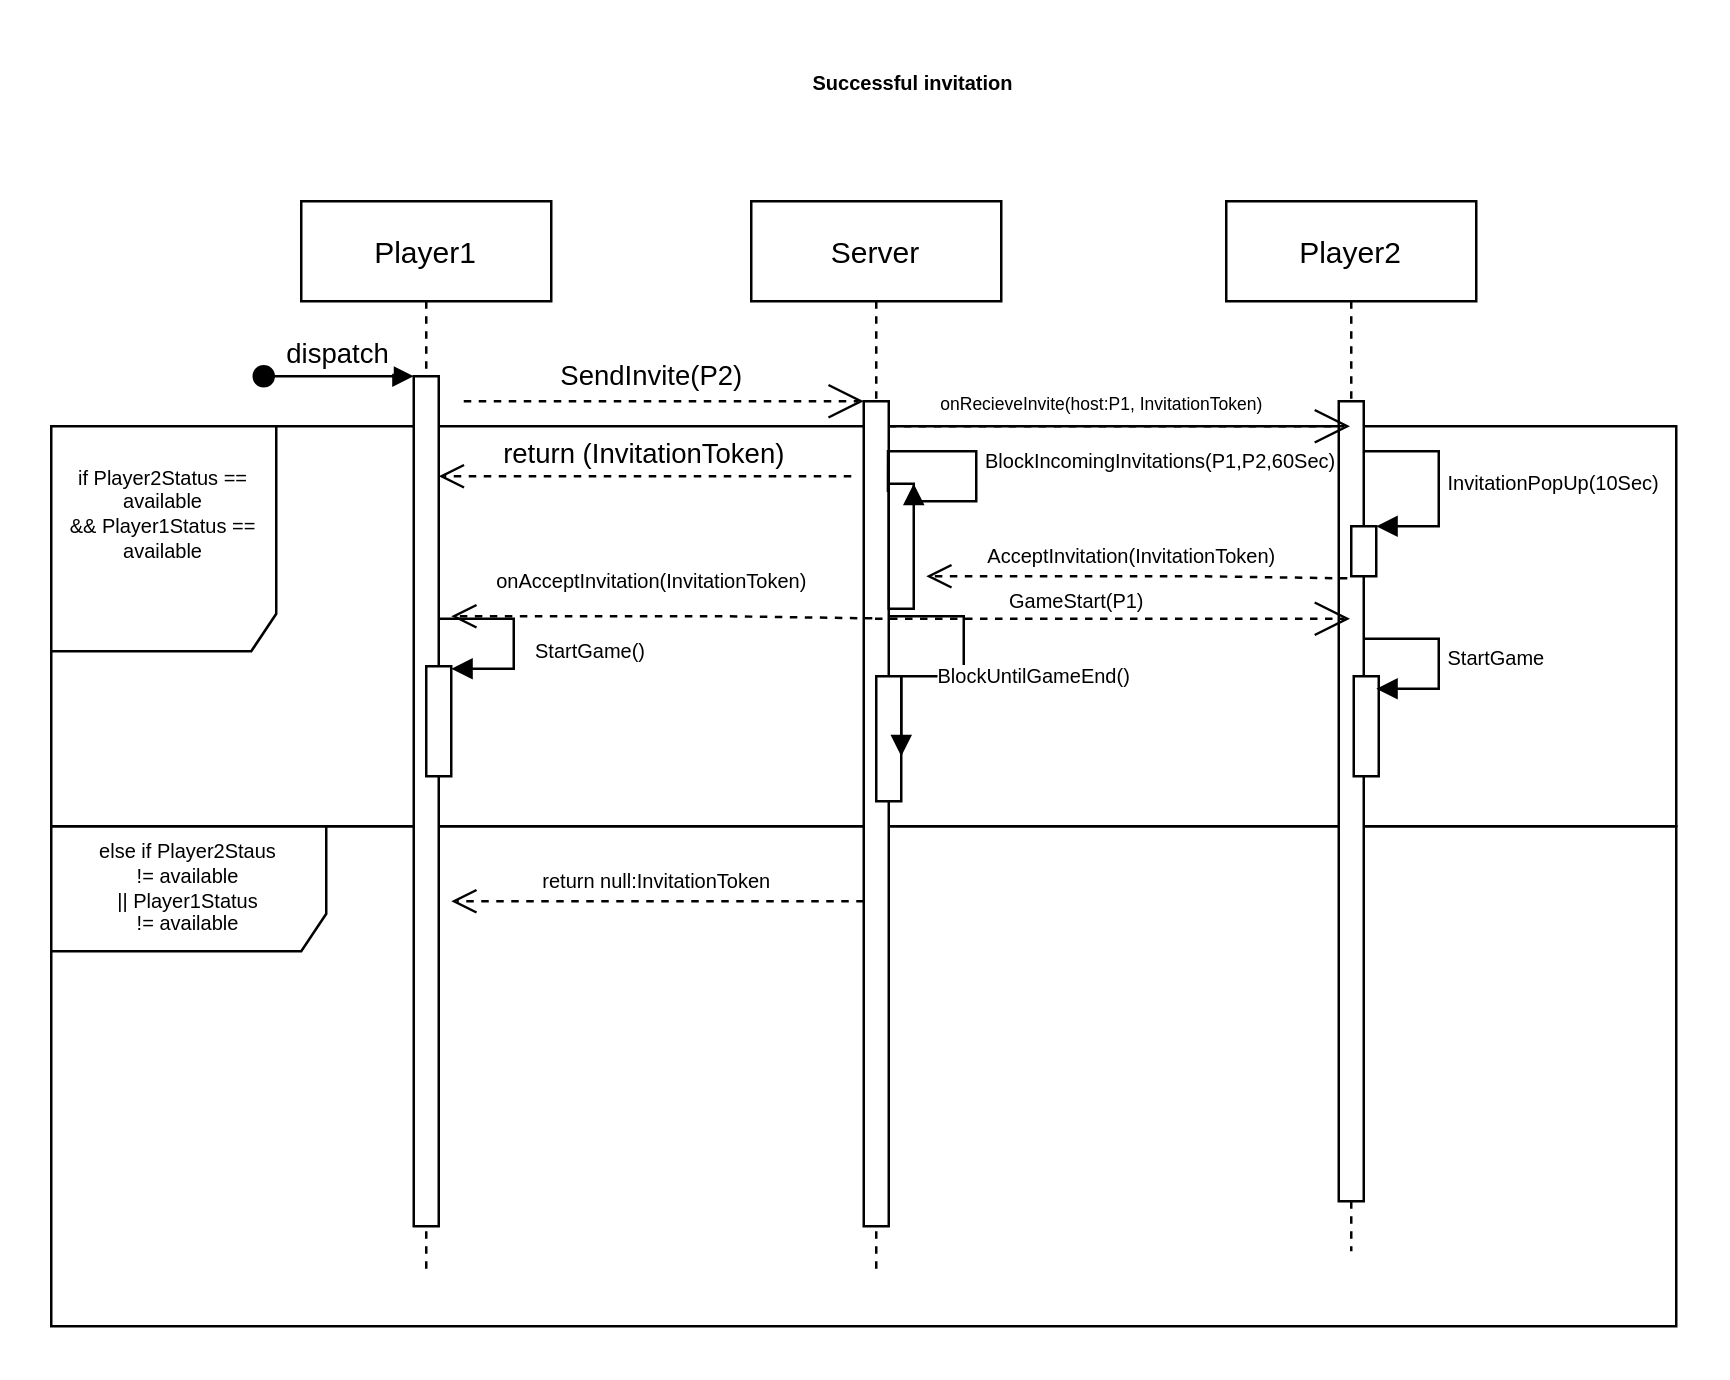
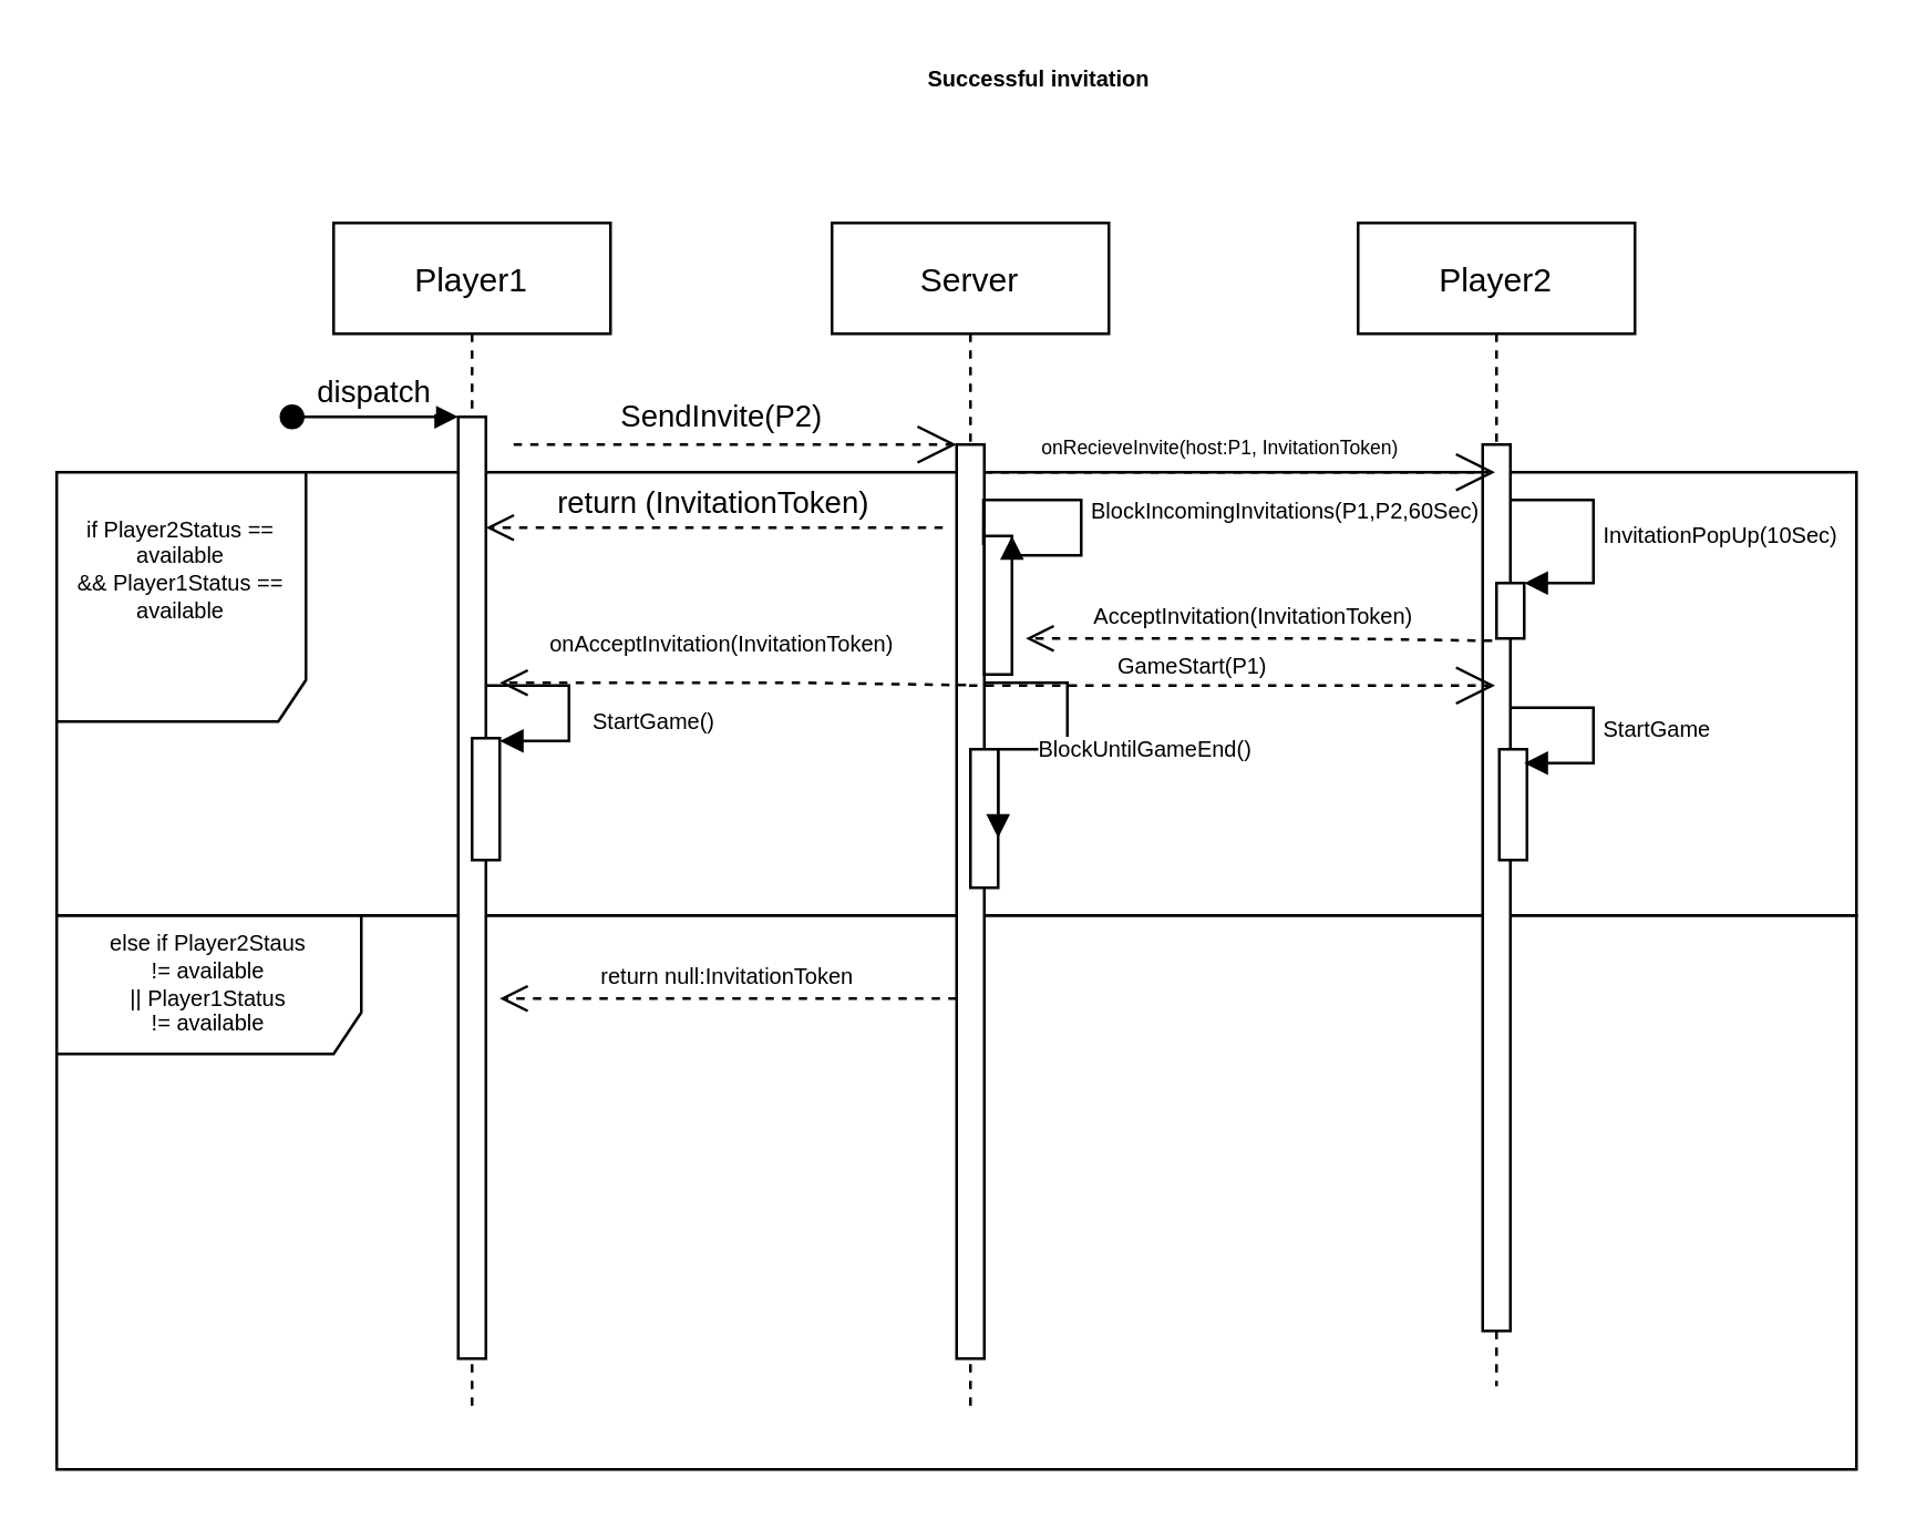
  <mxCell id="0" />
  <mxCell id="1" parent="0" />
  <mxCell id="2" value="else if Player2Staus &lt;br&gt;!= available&lt;br&gt;|| Player1Status &lt;br&gt;!= available" style="shape=umlFrame;whiteSpace=wrap;html=1;fontSize=8;width=110;height=50;" parent="1" vertex="1"><mxGeometry x="20" y="330" width="650" height="200" as="geometry" /></mxCell>
  <mxCell id="3" value="if Player2Status == available&lt;br&gt;&amp;amp;&amp;amp; Player1Status == available&lt;br&gt;&lt;span style=&quot;color: rgba(0 , 0 , 0 , 0) ; font-family: monospace ; font-size: 0px&quot;&gt;ddaassdafddfssfasdfa&lt;br&gt;fdsaf%3CmxGraphModel%3E%3Croot%3E%3CmxCell%20id%3D%220%22%2F%3E%3CmxCell%20id%3D%221%22%20parent%3D%220%22%2F%3E%3CmxCell%20id%3D%222%22%20value%3D%22Player2Status%20is%20available%22%20style%3D%22shape%3DumlFrame%3BwhiteSpace%3Dwrap%3Bhtml%3D1%3BfontSize%3D8%3B%22%20vertex%3D%221%22%20parent%3D%221%22%3E%3CmxGeometry%20x%3D%2230%22%20y%3D%22170%22%20width%3D%22650%22%20height%3D%22160%22%20as%3D%22geometry%22%2F%3E%3C%2FmxCell%3E%3C%2Froot%3E%3C%2FmxGraphModel%3E&lt;/span&gt;" style="shape=umlFrame;whiteSpace=wrap;html=1;fontSize=8;width=90;height=90;" parent="1" vertex="1"><mxGeometry x="20" y="170" width="650" height="160" as="geometry" /></mxCell>
  <mxCell id="4" value="Player1" style="shape=umlLifeline;perimeter=lifelinePerimeter;container=1;collapsible=0;recursiveResize=0;rounded=0;shadow=0;strokeWidth=1;" parent="1" vertex="1"><mxGeometry x="120" y="80" width="100" height="430" as="geometry" /></mxCell>
  <mxCell id="5" value="" style="points=[];perimeter=orthogonalPerimeter;rounded=0;shadow=0;strokeWidth=1;" parent="4" vertex="1"><mxGeometry x="45" y="70" width="10" height="340" as="geometry" /></mxCell>
  <mxCell id="6" value="dispatch" style="verticalAlign=bottom;startArrow=oval;endArrow=block;startSize=8;shadow=0;strokeWidth=1;" parent="4" target="5" edge="1"><mxGeometry relative="1" as="geometry"><mxPoint x="-15" y="70" as="sourcePoint" /></mxGeometry></mxCell>
  <mxCell id="7" value="" style="html=1;points=[];perimeter=orthogonalPerimeter;fontSize=8;" parent="4" vertex="1"><mxGeometry x="50" y="186" width="10" height="44" as="geometry" /></mxCell>
  <mxCell id="8" value="StartGame()" style="edgeStyle=orthogonalEdgeStyle;html=1;align=left;spacingLeft=2;endArrow=block;rounded=0;entryX=1;entryY=0;fontSize=8;" parent="4" edge="1"><mxGeometry x="0.146" y="5" relative="1" as="geometry"><mxPoint x="55" y="167" as="sourcePoint" /><Array as="points"><mxPoint x="85" y="167" /></Array><mxPoint x="60" y="187" as="targetPoint" /><mxPoint as="offset" /></mxGeometry></mxCell>
  <mxCell id="9" value="return null:InvitationToken" style="html=1;verticalAlign=bottom;endArrow=open;dashed=1;endSize=8;rounded=0;fontSize=8;" parent="4" source="11" edge="1"><mxGeometry relative="1" as="geometry"><mxPoint x="140" y="280" as="sourcePoint" /><mxPoint x="60" y="280" as="targetPoint" /></mxGeometry></mxCell>
  <mxCell id="10" value="Server" style="shape=umlLifeline;perimeter=lifelinePerimeter;container=1;collapsible=0;recursiveResize=0;rounded=0;shadow=0;strokeWidth=1;" parent="1" vertex="1"><mxGeometry x="300" y="80" width="100" height="430" as="geometry" /></mxCell>
  <mxCell id="11" value="" style="points=[];perimeter=orthogonalPerimeter;rounded=0;shadow=0;strokeWidth=1;" parent="10" vertex="1"><mxGeometry x="45" y="80" width="10" height="330" as="geometry" /></mxCell>
  <mxCell id="12" value="" style="html=1;points=[];perimeter=orthogonalPerimeter;" parent="10" vertex="1"><mxGeometry x="55" y="113" width="10" height="50" as="geometry" /></mxCell>
  <mxCell id="13" value="" style="html=1;points=[];perimeter=orthogonalPerimeter;fontSize=8;" parent="10" vertex="1"><mxGeometry x="50" y="190" width="10" height="50" as="geometry" /></mxCell>
  <mxCell id="14" value="BlockUntilGameEnd()" style="edgeStyle=orthogonalEdgeStyle;html=1;align=left;spacingLeft=2;endArrow=block;rounded=0;entryX=1;entryY=0;fontSize=8;" parent="10" edge="1"><mxGeometry x="0.225" relative="1" as="geometry"><mxPoint x="55" y="166" as="sourcePoint" /><Array as="points"><mxPoint x="55" y="166" /><mxPoint x="85" y="166" /><mxPoint x="85" y="190" /><mxPoint x="60" y="190" /></Array><mxPoint x="60" y="222" as="targetPoint" /><mxPoint as="offset" /></mxGeometry></mxCell>
  <mxCell id="15" value="&lt;font style=&quot;font-size: 8px&quot;&gt;BlockIncomingInvitations(P1,P2,60Sec)&lt;br&gt;&lt;/font&gt;" style="edgeStyle=orthogonalEdgeStyle;html=1;align=left;spacingLeft=2;endArrow=block;rounded=0;entryX=1;entryY=0;exitX=0.967;exitY=0.11;exitDx=0;exitDy=0;exitPerimeter=0;" parent="10" source="11" target="12" edge="1"><mxGeometry x="0.053" relative="1" as="geometry"><mxPoint x="60" y="90" as="sourcePoint" /><Array as="points"><mxPoint x="55" y="100" /><mxPoint x="90" y="100" /><mxPoint x="90" y="120" /><mxPoint x="65" y="120" /></Array><mxPoint as="offset" /></mxGeometry></mxCell>
  <mxCell id="16" value="Player2" style="shape=umlLifeline;perimeter=lifelinePerimeter;container=1;collapsible=0;recursiveResize=0;rounded=0;shadow=0;strokeWidth=1;" parent="1" vertex="1"><mxGeometry x="490" y="80" width="100" height="420" as="geometry" /></mxCell>
  <mxCell id="17" value="" style="points=[];perimeter=orthogonalPerimeter;rounded=0;shadow=0;strokeWidth=1;" parent="16" vertex="1"><mxGeometry x="45" y="80" width="10" height="320" as="geometry" /></mxCell>
  <mxCell id="18" value="&lt;font style=&quot;font-size: 7px&quot;&gt;onRecieveInvite(host:P1, InvitationToken)&lt;/font&gt;" style="endArrow=open;endSize=12;dashed=1;html=1;rounded=0;" parent="16" target="16" edge="1"><mxGeometry x="-0.079" y="10" width="160" relative="1" as="geometry"><mxPoint x="-135" y="90" as="sourcePoint" /><mxPoint x="25" y="90" as="targetPoint" /><mxPoint as="offset" /></mxGeometry></mxCell>
  <mxCell id="19" value="" style="html=1;points=[];perimeter=orthogonalPerimeter;fontSize=8;" parent="16" vertex="1"><mxGeometry x="50" y="130" width="10" height="20" as="geometry" /></mxCell>
  <mxCell id="20" value="InvitationPopUp(10Sec)" style="edgeStyle=orthogonalEdgeStyle;html=1;align=left;spacingLeft=2;endArrow=block;rounded=0;entryX=1;entryY=0;fontSize=8;" parent="16" target="19" edge="1"><mxGeometry relative="1" as="geometry"><mxPoint x="55" y="100" as="sourcePoint" /><Array as="points"><mxPoint x="85" y="100" /><mxPoint x="85" y="130" /></Array></mxGeometry></mxCell>
  <mxCell id="21" value="AcceptInvitation(InvitationToken)" style="html=1;verticalAlign=bottom;endArrow=open;dashed=1;endSize=8;rounded=0;fontSize=8;exitX=-0.157;exitY=0.271;exitDx=0;exitDy=0;exitPerimeter=0;" parent="16" edge="1"><mxGeometry x="0.027" relative="1" as="geometry"><mxPoint x="48.43" y="150.84" as="sourcePoint" /><mxPoint x="-120" y="150" as="targetPoint" /><Array as="points"><mxPoint x="-10" y="150" /></Array><mxPoint as="offset" /></mxGeometry></mxCell>
  <mxCell id="22" value="" style="html=1;points=[];perimeter=orthogonalPerimeter;fontSize=8;" parent="16" vertex="1"><mxGeometry x="51" y="190" width="10" height="40" as="geometry" /></mxCell>
  <mxCell id="23" value="StartGame" style="edgeStyle=orthogonalEdgeStyle;html=1;align=left;spacingLeft=2;endArrow=block;rounded=0;entryX=1;entryY=0;fontSize=8;" parent="16" edge="1"><mxGeometry relative="1" as="geometry"><mxPoint x="55" y="175" as="sourcePoint" /><Array as="points"><mxPoint x="85" y="175" /></Array><mxPoint x="60" y="195" as="targetPoint" /></mxGeometry></mxCell>
  <mxCell id="24" value="SendInvite(P2)" style="endArrow=open;endSize=12;dashed=1;html=1;rounded=0;" parent="1" edge="1"><mxGeometry x="-0.062" y="10" width="160" relative="1" as="geometry"><mxPoint x="185" y="160" as="sourcePoint" /><mxPoint x="345" y="160" as="targetPoint" /><Array as="points"><mxPoint x="270" y="160" /></Array><mxPoint as="offset" /></mxGeometry></mxCell>
  <mxCell id="25" value="onAcceptInvitation(InvitationToken)" style="html=1;verticalAlign=bottom;endArrow=open;dashed=1;endSize=8;rounded=0;fontSize=8;exitX=-0.157;exitY=0.271;exitDx=0;exitDy=0;exitPerimeter=0;" parent="1" edge="1"><mxGeometry x="0.05" y="-6" relative="1" as="geometry"><mxPoint x="348.43" y="246.84" as="sourcePoint" /><mxPoint x="180" y="246" as="targetPoint" /><Array as="points"><mxPoint x="290" y="246" /></Array><mxPoint as="offset" /></mxGeometry></mxCell>
  <mxCell id="26" value="GameStart(P1)" style="endArrow=open;endSize=12;dashed=1;html=1;rounded=0;fontSize=8;" parent="1" source="10" edge="1"><mxGeometry x="-0.155" y="7" width="160" relative="1" as="geometry"><mxPoint x="390" y="247" as="sourcePoint" /><mxPoint x="539.5" y="247" as="targetPoint" /><mxPoint as="offset" /></mxGeometry></mxCell>
- <mxCell id="27" value="Successful invitation" style="text;align=center;fontStyle=1;verticalAlign=middle;spacingLeft=3;spacingRight=3;strokeColor=none;rotatable=0;points=[[0,0.5],[1,0.5]];portConstraint=eastwest;fontSize=8;" parent="1" vertex="1"><mxGeometry x="310" y="20" width="110" height="26" as="geometry" /></mxCell>
+ <mxCell id="27" value="Successful invitation" style="text;align=center;fontStyle=1;verticalAlign=middle;spacingLeft=3;spacingRight=3;strokeColor=none;rotatable=0;points=[[0,0.5],[1,0.5]];portConstraint=eastwest;fontSize=8;" parent="1" vertex="1"><mxGeometry x="320" y="15" width="110" height="26" as="geometry" /></mxCell>
  <mxCell id="28" value="return (InvitationToken)" style="html=1;verticalAlign=bottom;endArrow=open;dashed=1;endSize=8;rounded=0;" edge="1" parent="1" target="5"><mxGeometry relative="1" as="geometry"><mxPoint x="340" y="190" as="sourcePoint" /><mxPoint x="260" y="190" as="targetPoint" /></mxGeometry></mxCell>
